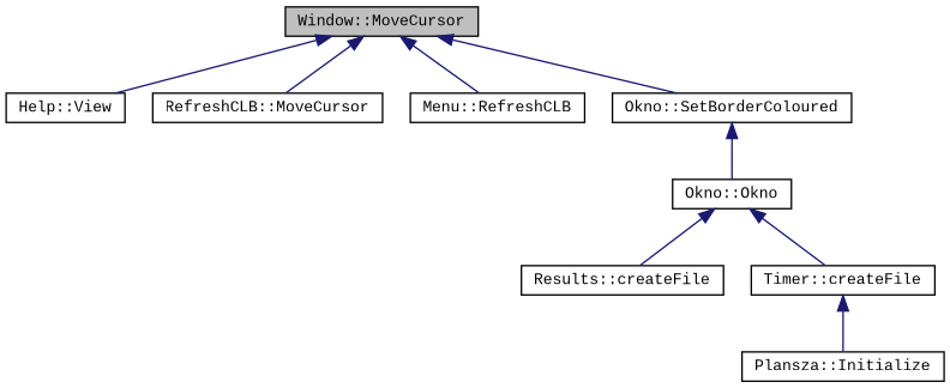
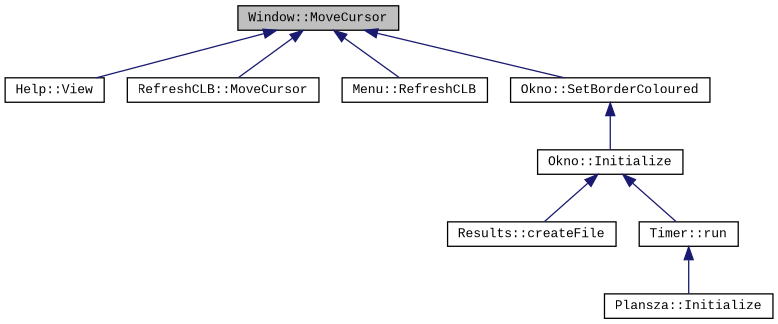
  digraph {
    fontname="Liberation Mono"
    rankdir=TB
    node [color=black fillcolor=white fontname="Liberation Mono" fontsize=10 shape=record style=filled]
    edge [color=midnightblue dir=back fontname="Liberation Mono" fontsize=10 labelfontname=Helvetica labelfontsize=10 style=solid]
    n1 [fillcolor=grey75 fontcolor=black height=0.2 label="Window::MoveCursor" width=0.4]
    n2 [height=0.2 label="Help::View" width=0.4]
    n3 [height=0.2 label="RefreshCLB::MoveCursor" width=0.4]
    n4 [height=0.2 label="Menu::RefreshCLB" width=0.4]
    n5 [height=0.2 label="Okno::SetBorderColoured" width=0.4]
-   n6 [height=0.2 label="Okno::Okno" width=0.4]
+   n6 [height=0.2 label="Okno::Initialize" width=0.4]
    n7 [height=0.2 label="Results::createFile" width=0.4]
-   n8 [height=0.2 label="Timer::createFile" width=0.4]
+   n8 [height=0.2 label="Timer::run" width=0.4]
    n9 [height=0.2 label="Plansza::Initialize" width=0.4]
    n1 -> n2
    n1 -> n3
    n1 -> n4
    n1 -> n5
    n5 -> n6
    n6 -> n7
    n6 -> n8
    n8 -> n9
  }
